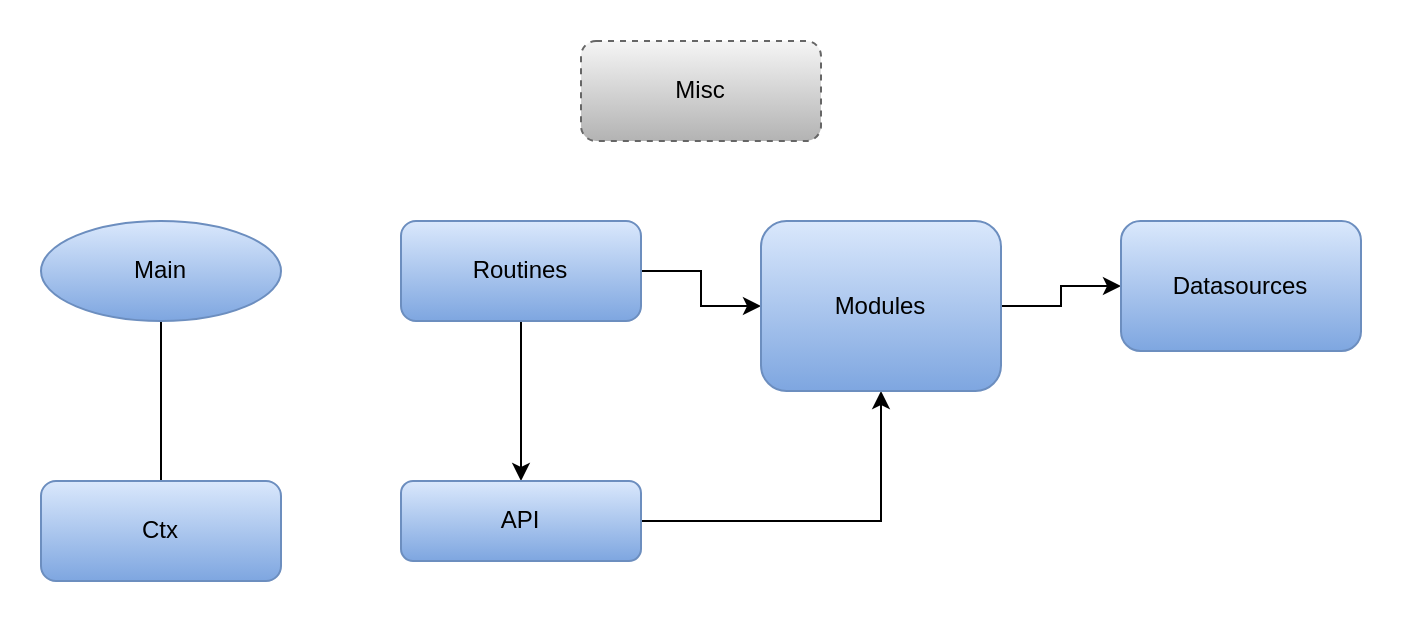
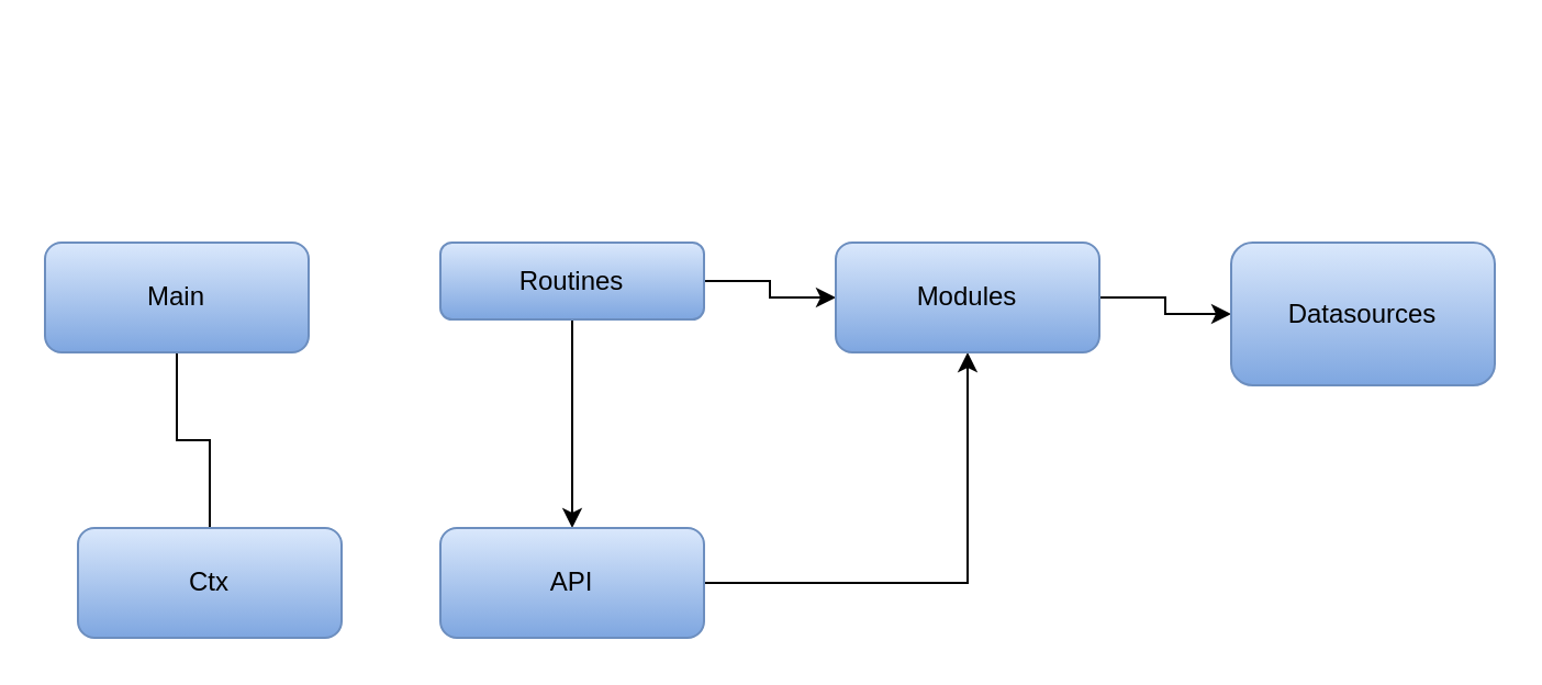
  <mxCell id="0" />
  <mxCell id="1" parent="0" />
  <mxCell id="2" style="edgeStyle=orthogonalEdgeStyle;rounded=0;orthogonalLoop=1;jettySize=auto;html=1;exitX=0.5;exitY=1;exitDx=0;exitDy=0;entryX=0.5;entryY=0;entryDx=0;entryDy=0;endArrow=none;" parent="1" source="3" target="10" edge="1"><mxGeometry relative="1" as="geometry" /></mxCell>
- <mxCell id="3" value="Main" style="ellipse;whiteSpace=wrap;html=1;gradientColor=#7ea6e0;fillColor=#dae8fc;strokeColor=#6c8ebf;" parent="1" vertex="1"><mxGeometry x="20" y="110" width="120" height="50" as="geometry" /></mxCell>
+ <mxCell id="3" value="Main" style="rounded=1;whiteSpace=wrap;html=1;gradientColor=#7ea6e0;fillColor=#dae8fc;strokeColor=#6c8ebf;" parent="1" vertex="1"><mxGeometry x="20" y="110" width="120" height="50" as="geometry" /></mxCell>
  <mxCell id="4" style="edgeStyle=orthogonalEdgeStyle;rounded=0;orthogonalLoop=1;jettySize=auto;html=1;exitX=1;exitY=0.5;exitDx=0;exitDy=0;entryX=0;entryY=0.5;entryDx=0;entryDy=0;" parent="1" source="6" target="12" edge="1"><mxGeometry relative="1" as="geometry" /></mxCell>
  <mxCell id="5" style="edgeStyle=orthogonalEdgeStyle;rounded=0;orthogonalLoop=1;jettySize=auto;html=1;exitX=0.5;exitY=1;exitDx=0;exitDy=0;entryX=0.5;entryY=0;entryDx=0;entryDy=0;" parent="1" source="6" target="9" edge="1"><mxGeometry relative="1" as="geometry" /></mxCell>
- <mxCell id="6" value="Routines" style="rounded=1;whiteSpace=wrap;html=1;gradientColor=#7ea6e0;fillColor=#dae8fc;strokeColor=#6c8ebf;" parent="1" vertex="1"><mxGeometry x="200" y="110" width="120" height="50" as="geometry" /></mxCell>
- <mxCell id="7" value="Misc" style="rounded=1;whiteSpace=wrap;html=1;gradientColor=#b3b3b3;fillColor=#f5f5f5;strokeColor=#666666;dashed=1;" parent="1" vertex="1"><mxGeometry x="290" y="20" width="120" height="50" as="geometry" /></mxCell>
+ <mxCell id="6" value="Routines" style="rounded=1;whiteSpace=wrap;html=1;gradientColor=#7ea6e0;fillColor=#dae8fc;strokeColor=#6c8ebf;" parent="1" vertex="1"><mxGeometry x="200" y="110" width="120" height="35" as="geometry" /></mxCell>
  <mxCell id="8" style="edgeStyle=orthogonalEdgeStyle;rounded=0;orthogonalLoop=1;jettySize=auto;html=1;exitX=1;exitY=0.5;exitDx=0;exitDy=0;entryX=0.5;entryY=1;entryDx=0;entryDy=0;" parent="1" source="9" target="12" edge="1"><mxGeometry relative="1" as="geometry" /></mxCell>
- <mxCell id="9" value="API" style="rounded=1;whiteSpace=wrap;html=1;gradientColor=#7ea6e0;fillColor=#dae8fc;strokeColor=#6c8ebf;" parent="1" vertex="1"><mxGeometry x="200" y="240" width="120" height="40" as="geometry" /></mxCell>
- <mxCell id="10" value="Ctx" style="rounded=1;whiteSpace=wrap;html=1;gradientColor=#7ea6e0;fillColor=#dae8fc;strokeColor=#6c8ebf;" parent="1" vertex="1"><mxGeometry x="20" y="240" width="120" height="50" as="geometry" /></mxCell>
+ <mxCell id="9" value="API" style="rounded=1;whiteSpace=wrap;html=1;gradientColor=#7ea6e0;fillColor=#dae8fc;strokeColor=#6c8ebf;" parent="1" vertex="1"><mxGeometry x="200" y="240" width="120" height="50" as="geometry" /></mxCell>
+ <mxCell id="10" value="Ctx" style="rounded=1;whiteSpace=wrap;html=1;gradientColor=#7ea6e0;fillColor=#dae8fc;strokeColor=#6c8ebf;" parent="1" vertex="1"><mxGeometry x="35" y="240" width="120" height="50" as="geometry" /></mxCell>
  <mxCell id="11" style="edgeStyle=orthogonalEdgeStyle;rounded=0;orthogonalLoop=1;jettySize=auto;html=1;exitX=1;exitY=0.5;exitDx=0;exitDy=0;entryX=0;entryY=0.5;entryDx=0;entryDy=0;" parent="1" source="12" target="13" edge="1"><mxGeometry relative="1" as="geometry" /></mxCell>
- <mxCell id="12" value="Modules" style="rounded=1;whiteSpace=wrap;html=1;gradientColor=#7ea6e0;fillColor=#dae8fc;strokeColor=#6c8ebf;" parent="1" vertex="1"><mxGeometry x="380" y="110" width="120" height="85" as="geometry" /></mxCell>
+ <mxCell id="12" value="Modules" style="rounded=1;whiteSpace=wrap;html=1;gradientColor=#7ea6e0;fillColor=#dae8fc;strokeColor=#6c8ebf;" parent="1" vertex="1"><mxGeometry x="380" y="110" width="120" height="50" as="geometry" /></mxCell>
  <mxCell id="13" value="Datasources" style="rounded=1;whiteSpace=wrap;html=1;gradientColor=#7ea6e0;fillColor=#dae8fc;strokeColor=#6c8ebf;" parent="1" vertex="1"><mxGeometry x="560" y="110" width="120" height="65" as="geometry" /></mxCell>
